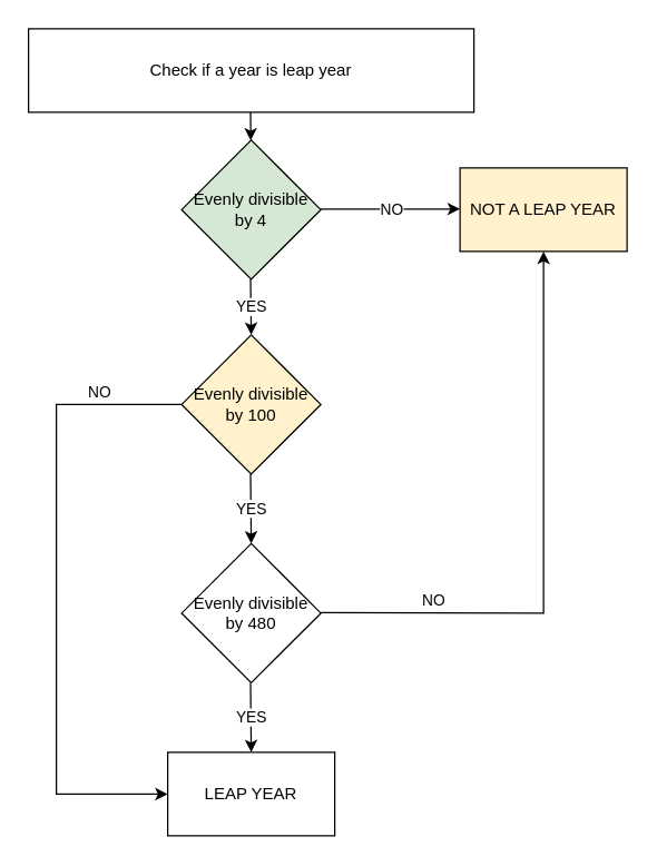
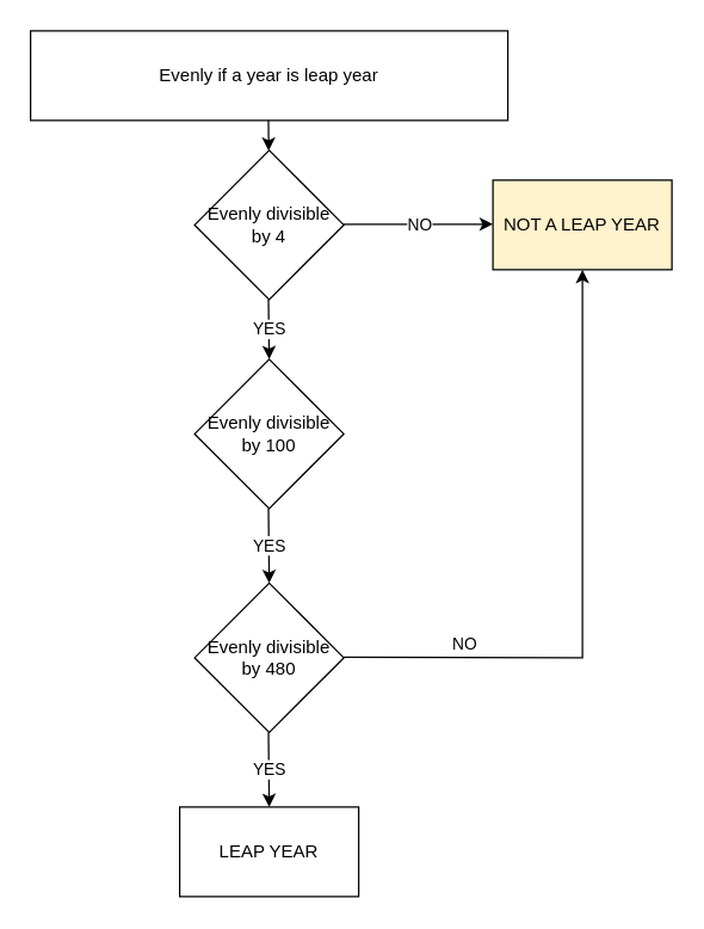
  <mxCell id="0" />
  <mxCell id="1" parent="0" />
- <mxCell id="2" value="Check if a year is leap year" style="rounded=0;whiteSpace=wrap;html=1;" vertex="1" parent="1"><mxGeometry x="20" y="20" width="320" height="60" as="geometry" /></mxCell>
+ <mxCell id="2" value="Evenly if a year is leap year" style="rounded=0;whiteSpace=wrap;html=1;" vertex="1" parent="1"><mxGeometry x="20" y="20" width="320" height="60" as="geometry" /></mxCell>
  <mxCell id="3" value="" style="endArrow=classic;html=1;rounded=0;" edge="1" parent="1" target="4"><mxGeometry width="50" height="50" relative="1" as="geometry"><mxPoint x="179.5" y="80" as="sourcePoint" /><mxPoint x="180" y="140" as="targetPoint" /></mxGeometry></mxCell>
- <mxCell id="4" value="Evenly divisible by 4" style="rhombus;whiteSpace=wrap;html=1;fillColor=#d5e8d4;" vertex="1" parent="1"><mxGeometry x="130" y="100" width="100" height="100" as="geometry" /></mxCell>
+ <mxCell id="4" value="Evenly divisible by 4" style="rhombus;whiteSpace=wrap;html=1;" vertex="1" parent="1"><mxGeometry x="130" y="100" width="100" height="100" as="geometry" /></mxCell>
  <mxCell id="5" value="" style="endArrow=classic;html=1;rounded=0;" edge="1" parent="1"><mxGeometry relative="1" as="geometry"><mxPoint x="230" y="149.5" as="sourcePoint" /><mxPoint x="330" y="149.5" as="targetPoint" /></mxGeometry></mxCell>
  <mxCell id="6" value="NO" style="edgeLabel;resizable=0;html=1;align=center;verticalAlign=middle;" connectable="0" vertex="1" parent="5"><mxGeometry relative="1" as="geometry" /></mxCell>
- <mxCell id="7" value="Evenly divisible by 100" style="rhombus;whiteSpace=wrap;html=1;fillColor=#fff2cc;" vertex="1" parent="1"><mxGeometry x="130" y="240" width="100" height="100" as="geometry" /></mxCell>
+ <mxCell id="7" value="Evenly divisible by 100" style="rhombus;whiteSpace=wrap;html=1;" vertex="1" parent="1"><mxGeometry x="130" y="240" width="100" height="100" as="geometry" /></mxCell>
  <mxCell id="8" value="Evenly divisible by 480" style="rhombus;whiteSpace=wrap;html=1;" vertex="1" parent="1"><mxGeometry x="130" y="390" width="100" height="100" as="geometry" /></mxCell>
  <mxCell id="9" value="" style="endArrow=classic;html=1;rounded=0;" edge="1" parent="1"><mxGeometry relative="1" as="geometry"><mxPoint x="179.5" y="200" as="sourcePoint" /><mxPoint x="180" y="240" as="targetPoint" /></mxGeometry></mxCell>
  <mxCell id="10" value="YES" style="edgeLabel;resizable=0;html=1;align=center;verticalAlign=middle;" connectable="0" vertex="1" parent="9"><mxGeometry relative="1" as="geometry" /></mxCell>
  <mxCell id="11" value="" style="endArrow=classic;html=1;rounded=0;" edge="1" parent="1"><mxGeometry relative="1" as="geometry"><mxPoint x="179.5" y="340" as="sourcePoint" /><mxPoint x="180" y="390" as="targetPoint" /></mxGeometry></mxCell>
  <mxCell id="12" value="YES" style="edgeLabel;resizable=0;html=1;align=center;verticalAlign=middle;" connectable="0" vertex="1" parent="11"><mxGeometry relative="1" as="geometry" /></mxCell>
  <mxCell id="13" value="NOT A LEAP YEAR" style="rounded=0;whiteSpace=wrap;html=1;fillColor=#fff2cc;" vertex="1" parent="1"><mxGeometry x="330" y="120" width="120" height="60" as="geometry" /></mxCell>
- <mxCell id="14" value="" style="endArrow=classic;html=1;rounded=0;exitX=0;exitY=0.5;exitDx=0;exitDy=0;entryX=0;entryY=0.5;entryDx=0;entryDy=0;" edge="1" parent="1" source="7" target="20"><mxGeometry relative="1" as="geometry"><mxPoint x="-120" y="289.5" as="sourcePoint" /><mxPoint x="40" y="580" as="targetPoint" /><Array as="points"><mxPoint x="40" y="290" /><mxPoint x="40" y="570" /></Array></mxGeometry></mxCell>
- <mxCell id="15" value="NO" style="edgeLabel;resizable=0;html=1;align=center;verticalAlign=middle;" connectable="0" vertex="1" parent="14"><mxGeometry relative="1" as="geometry"><mxPoint x="30" y="-145" as="offset" /></mxGeometry></mxCell>
  <mxCell id="16" value="" style="endArrow=classic;html=1;rounded=0;entryX=0.5;entryY=1;entryDx=0;entryDy=0;" edge="1" parent="1" target="13"><mxGeometry relative="1" as="geometry"><mxPoint x="230" y="439.5" as="sourcePoint" /><mxPoint x="390" y="190" as="targetPoint" /><Array as="points"><mxPoint x="390" y="440" /></Array></mxGeometry></mxCell>
  <mxCell id="17" value="NO" style="edgeLabel;resizable=0;html=1;align=center;verticalAlign=middle;" connectable="0" vertex="1" parent="16"><mxGeometry relative="1" as="geometry"><mxPoint x="-80" y="40" as="offset" /></mxGeometry></mxCell>
  <mxCell id="18" value="" style="endArrow=classic;html=1;rounded=0;" edge="1" parent="1"><mxGeometry relative="1" as="geometry"><mxPoint x="179.5" y="490" as="sourcePoint" /><mxPoint x="180" y="540" as="targetPoint" /></mxGeometry></mxCell>
  <mxCell id="19" value="YES" style="edgeLabel;resizable=0;html=1;align=center;verticalAlign=middle;" connectable="0" vertex="1" parent="18"><mxGeometry relative="1" as="geometry" /></mxCell>
  <mxCell id="20" value="LEAP YEAR" style="rounded=0;whiteSpace=wrap;html=1;" vertex="1" parent="1"><mxGeometry x="120" y="540" width="120" height="60" as="geometry" /></mxCell>
